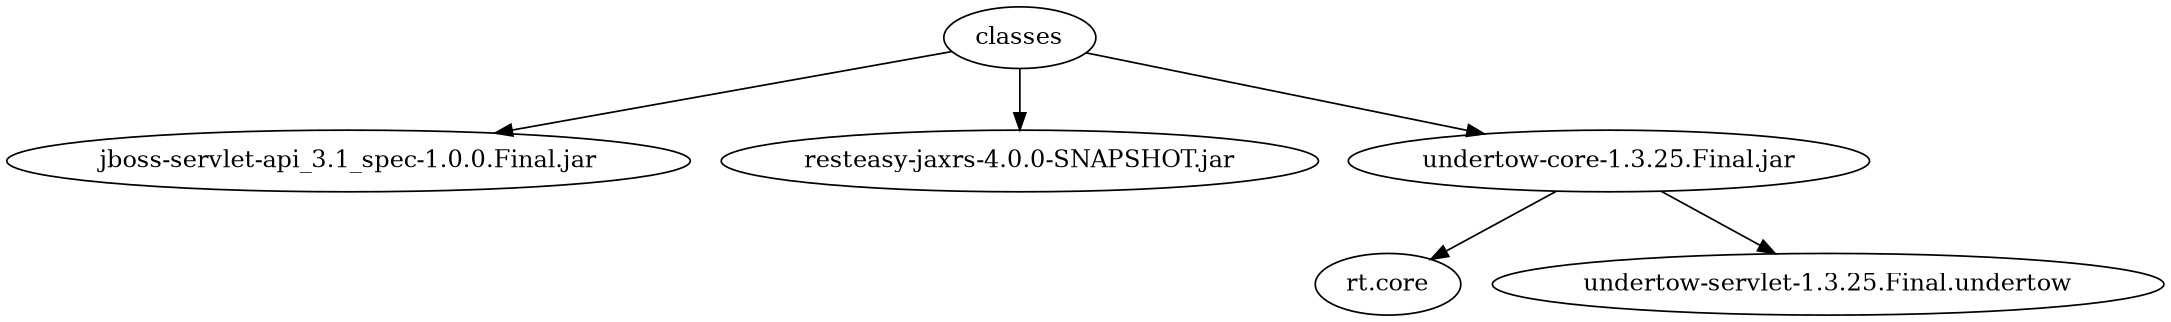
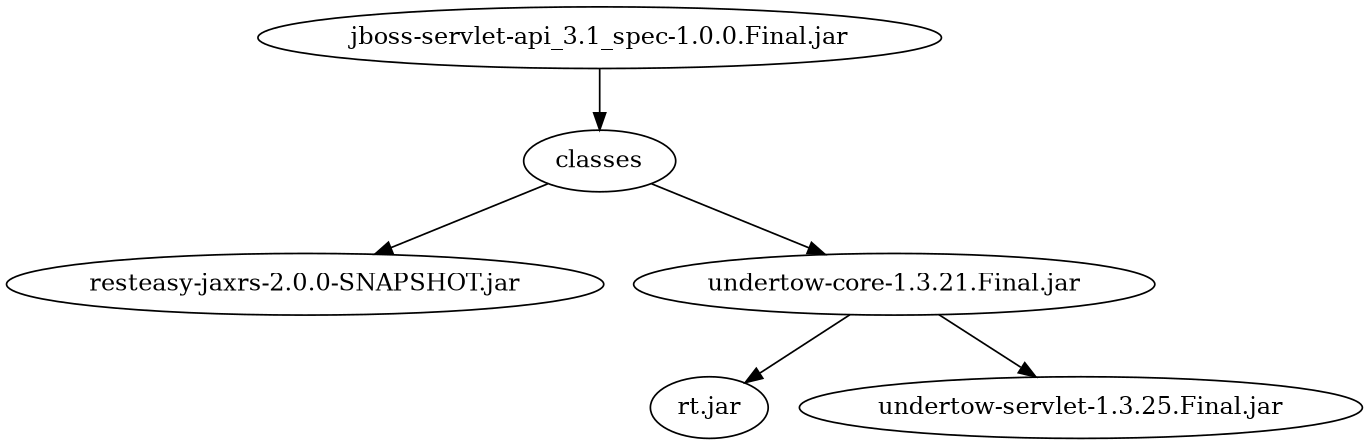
  digraph {
    classes
    "jboss-servlet-api_3.1_spec-1.0.0.Final.jar"
-   "resteasy-jaxrs-4.0.0-SNAPSHOT.jar"
-   "undertow-core-1.3.25.Final.jar"
-   "rt.jar" [label="rt.core"]
-   "undertow-servlet-1.3.25.Final.jar" [label="undertow-servlet-1.3.25.Final.undertow"]
-   classes -> "jboss-servlet-api_3.1_spec-1.0.0.Final.jar"
+   "resteasy-jaxrs-4.0.0-SNAPSHOT.jar" [label="resteasy-jaxrs-2.0.0-SNAPSHOT.jar"]
+   "undertow-core-1.3.25.Final.jar" [label="undertow-core-1.3.21.Final.jar"]
+   "rt.jar"
+   "undertow-servlet-1.3.25.Final.jar"
+   "jboss-servlet-api_3.1_spec-1.0.0.Final.jar" -> classes
    classes -> "resteasy-jaxrs-4.0.0-SNAPSHOT.jar"
    classes -> "undertow-core-1.3.25.Final.jar"
    "undertow-core-1.3.25.Final.jar" -> "rt.jar"
    "undertow-core-1.3.25.Final.jar" -> "undertow-servlet-1.3.25.Final.jar"
  }
